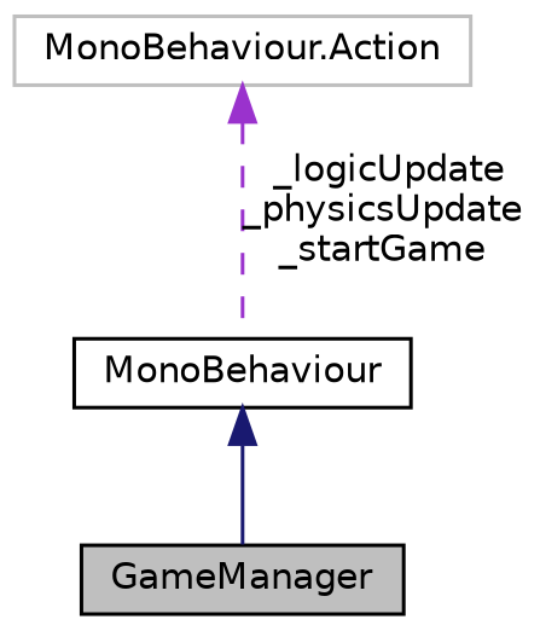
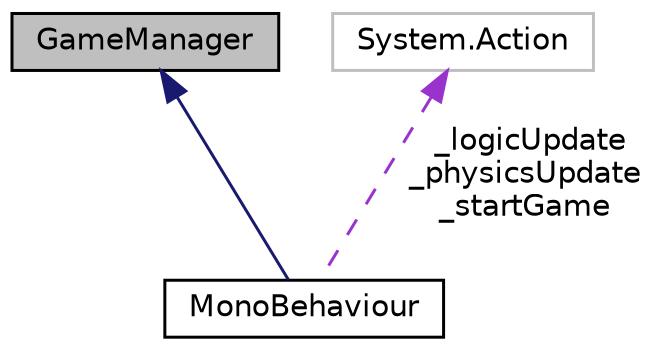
  digraph {
    node [color=black fontname=Helvetica fontsize=10 shape=record]
    edge [dir=back fontname=Helvetica fontsize=10 labelfontname=Helvetica labelfontsize=10]
    n1 [fillcolor=grey75 fontcolor=black height=0.2 label=GameManager style=filled width=0.4]
    n2 [height=0.2 label=MonoBehaviour width=0.4]
-   n3 [color=grey75 height=0.2 label="MonoBehaviour.Action" width=0.4]
-   n2 -> n1 [color=midnightblue style=solid]
+   n3 [color=grey75 height=0.2 label="System.Action" width=0.4]
+   n1 -> n2 [color=midnightblue style=solid]
    n3 -> n2 [color=darkorchid3 label=" _logicUpdate\n_physicsUpdate\n_startGame" style=dashed]
  }
